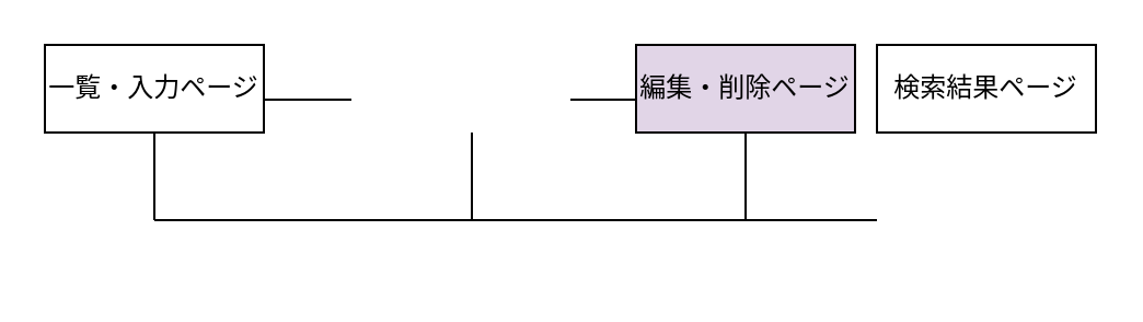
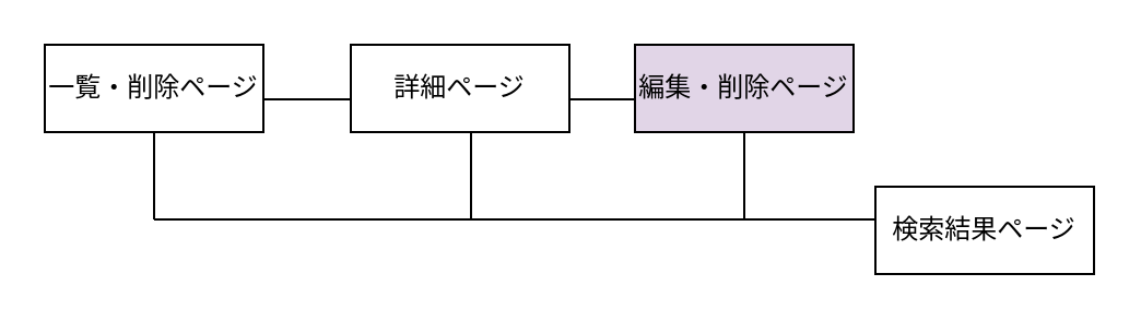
  <mxCell id="0" />
  <mxCell id="1" parent="0" />
- <mxCell id="2" value="一覧・入力ページ&lt;br&gt;" style="whiteSpace=wrap;html=1;align=center;" parent="1" vertex="1"><mxGeometry x="20" y="20" width="100" height="40" as="geometry" /></mxCell>
+ <mxCell id="2" value="一覧・削除ページ&lt;br&gt;" style="whiteSpace=wrap;html=1;align=center;" parent="1" vertex="1"><mxGeometry x="20" y="20" width="100" height="40" as="geometry" /></mxCell>
+ <mxCell id="3" value="詳細ページ" style="whiteSpace=wrap;html=1;align=center;" parent="1" vertex="1"><mxGeometry x="160" y="20" width="100" height="40" as="geometry" /></mxCell>
  <mxCell id="4" value="編集・削除ページ" style="whiteSpace=wrap;html=1;align=center;fillColor=#e1d5e7;" parent="1" vertex="1"><mxGeometry x="290" y="20" width="100" height="40" as="geometry" /></mxCell>
- <mxCell id="5" value="検索結果ページ" style="whiteSpace=wrap;html=1;align=center;" parent="1" vertex="1"><mxGeometry x="400" y="20" width="100" height="40" as="geometry" /></mxCell>
+ <mxCell id="5" value="検索結果ページ" style="whiteSpace=wrap;html=1;align=center;" parent="1" vertex="1"><mxGeometry x="400" y="85" width="100" height="40" as="geometry" /></mxCell>
  <mxCell id="6" value="" style="line;strokeWidth=1;rotatable=0;dashed=0;labelPosition=right;align=left;verticalAlign=middle;spacingTop=0;spacingLeft=6;points=[];portConstraint=eastwest;" parent="1" vertex="1"><mxGeometry x="120" y="40" width="40" height="10" as="geometry" /></mxCell>
  <mxCell id="7" value="" style="line;strokeWidth=1;rotatable=0;dashed=0;labelPosition=right;align=left;verticalAlign=middle;spacingTop=0;spacingLeft=6;points=[];portConstraint=eastwest;" parent="1" vertex="1"><mxGeometry x="260" y="40" width="30" height="10" as="geometry" /></mxCell>
  <mxCell id="8" value="" style="line;strokeWidth=1;rotatable=0;dashed=0;labelPosition=right;align=left;verticalAlign=middle;spacingTop=0;spacingLeft=6;points=[];portConstraint=eastwest;direction=south;" parent="1" vertex="1"><mxGeometry x="65" y="60" width="10" height="40" as="geometry" /></mxCell>
  <mxCell id="9" value="" style="line;strokeWidth=1;rotatable=0;dashed=0;labelPosition=right;align=left;verticalAlign=middle;spacingTop=0;spacingLeft=6;points=[];portConstraint=eastwest;" parent="1" vertex="1"><mxGeometry x="70" y="95" width="330" height="10" as="geometry" /></mxCell>
  <mxCell id="10" value="" style="line;strokeWidth=1;rotatable=0;dashed=0;labelPosition=right;align=left;verticalAlign=middle;spacingTop=0;spacingLeft=6;points=[];portConstraint=eastwest;direction=south;" parent="1" vertex="1"><mxGeometry x="335" y="60" width="10" height="40" as="geometry" /></mxCell>
  <mxCell id="11" value="" style="line;strokeWidth=1;rotatable=0;dashed=0;labelPosition=right;align=left;verticalAlign=middle;spacingTop=0;spacingLeft=6;points=[];portConstraint=eastwest;direction=south;" parent="1" vertex="1"><mxGeometry x="210" y="60" width="10" height="40" as="geometry" /></mxCell>
